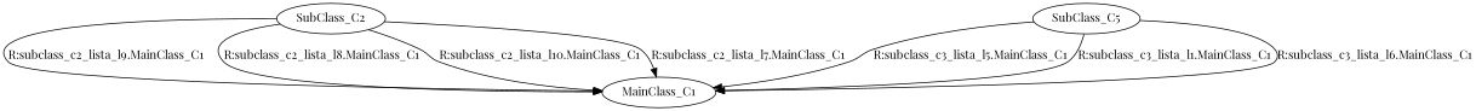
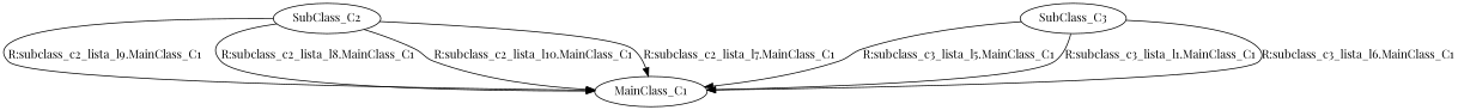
  digraph {
    fontname="Playfair Display"
    node [isStarClass=false ownerPlantType=Stazione fontname="Playfair Display"]
    edge [OperationKind=AUTO field=mainclass_c1 fieldType=MainClass_C1 op=R fontname="Playfair Display"]
    MainClass_C1 [classID=1 classIndex=0]
    SubClass_C2 [classID=2 classIndex=1]
-   SubClass_C3 [classID=3 classIndex=2 label=SubClass_C5]
+   SubClass_C3 [classID=3 classIndex=2]
    subgraph sub_1 {
      MainClass_C1
      SubClass_C2
      SubClass_C3
    }
    SubClass_C2 -> MainClass_C1 [label="R:subclass_c2_lista_l9.MainClass_C1" list_name=subclass_c2_lista_l9]
    SubClass_C2 -> MainClass_C1 [label="R:subclass_c2_lista_l8.MainClass_C1" list_name=subclass_c2_lista_l8]
    SubClass_C2 -> MainClass_C1 [label="R:subclass_c2_lista_l10.MainClass_C1" list_name=subclass_c2_lista_l10]
    SubClass_C2 -> MainClass_C1 [label="R:subclass_c2_lista_l7.MainClass_C1" list_name=subclass_c2_lista_l7]
    SubClass_C3 -> MainClass_C1 [label="R:subclass_c3_lista_l5.MainClass_C1" list_name=subclass_c3_lista_l5]
    SubClass_C3 -> MainClass_C1 [label="R:subclass_c3_lista_l1.MainClass_C1" list_name=subclass_c3_lista_l1]
    SubClass_C3 -> MainClass_C1 [label="R:subclass_c3_lista_l6.MainClass_C1" list_name=subclass_c3_lista_l6]
  }
